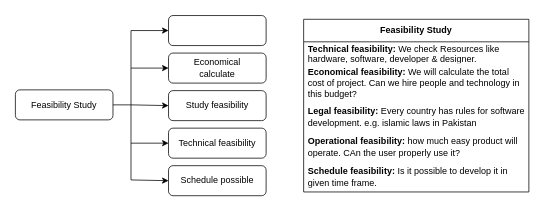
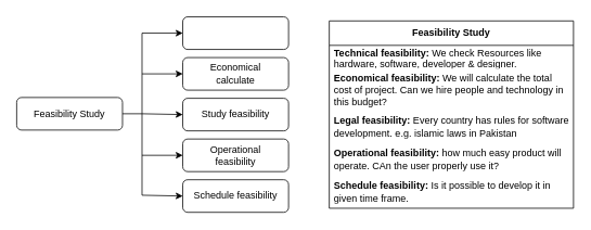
  <mxCell id="0" />
  <mxCell id="1" parent="0" />
  <mxCell id="2" value="" style="rounded=1;whiteSpace=wrap;html=1;" vertex="1" parent="1"><mxGeometry x="20" y="119" width="130" height="40" as="geometry" /></mxCell>
  <mxCell id="3" value="Feasibility Study" style="text;html=1;strokeColor=none;fillColor=none;align=center;verticalAlign=middle;whiteSpace=wrap;rounded=0;" vertex="1" parent="1"><mxGeometry x="30" y="124" width="110" height="30" as="geometry" /></mxCell>
  <mxCell id="4" value="" style="rounded=1;whiteSpace=wrap;html=1;" vertex="1" parent="1"><mxGeometry x="224" y="20" width="130" height="40" as="geometry" /></mxCell>
  <mxCell id="5" value="" style="rounded=1;whiteSpace=wrap;html=1;" vertex="1" parent="1"><mxGeometry x="224" y="70" width="130" height="40" as="geometry" /></mxCell>
  <mxCell id="6" value="Economical calculate" style="text;html=1;strokeColor=none;fillColor=none;align=center;verticalAlign=middle;whiteSpace=wrap;rounded=0;" vertex="1" parent="1"><mxGeometry x="234" y="75" width="110" height="30" as="geometry" /></mxCell>
  <mxCell id="7" value="" style="rounded=1;whiteSpace=wrap;html=1;" vertex="1" parent="1"><mxGeometry x="224" y="120" width="130" height="40" as="geometry" /></mxCell>
  <mxCell id="8" value="Study feasibility" style="text;html=1;strokeColor=none;fillColor=none;align=center;verticalAlign=middle;whiteSpace=wrap;rounded=0;" vertex="1" parent="1"><mxGeometry x="234" y="125" width="110" height="30" as="geometry" /></mxCell>
  <mxCell id="9" value="" style="rounded=1;whiteSpace=wrap;html=1;" vertex="1" parent="1"><mxGeometry x="224" y="170" width="130" height="40" as="geometry" /></mxCell>
- <mxCell id="10" value="Technical feasibility" style="text;html=1;strokeColor=none;fillColor=none;align=center;verticalAlign=middle;whiteSpace=wrap;rounded=0;" vertex="1" parent="1"><mxGeometry x="234" y="175" width="110" height="30" as="geometry" /></mxCell>
+ <mxCell id="10" value="Operational feasibility" style="text;html=1;strokeColor=none;fillColor=none;align=center;verticalAlign=middle;whiteSpace=wrap;rounded=0;" vertex="1" parent="1"><mxGeometry x="234" y="175" width="110" height="30" as="geometry" /></mxCell>
  <mxCell id="11" value="" style="rounded=1;whiteSpace=wrap;html=1;" vertex="1" parent="1"><mxGeometry x="224" y="220" width="130" height="40" as="geometry" /></mxCell>
- <mxCell id="12" value="Schedule possible" style="text;html=1;strokeColor=none;fillColor=none;align=center;verticalAlign=middle;whiteSpace=wrap;rounded=0;" vertex="1" parent="1"><mxGeometry x="234" y="225" width="110" height="30" as="geometry" /></mxCell>
+ <mxCell id="12" value="Schedule feasibility" style="text;html=1;strokeColor=none;fillColor=none;align=center;verticalAlign=middle;whiteSpace=wrap;rounded=0;" vertex="1" parent="1"><mxGeometry x="234" y="225" width="110" height="30" as="geometry" /></mxCell>
  <mxCell id="13" value="&lt;b&gt;Feasibility Study&lt;/b&gt;" style="swimlane;fontStyle=0;childLayout=stackLayout;horizontal=1;startSize=30;horizontalStack=0;resizeParent=1;resizeParentMax=0;resizeLast=0;collapsible=1;marginBottom=0;whiteSpace=wrap;html=1;" vertex="1" parent="1"><mxGeometry x="404" y="25" width="300" height="230" as="geometry" /></mxCell>
  <mxCell id="14" value="&lt;b&gt;Technical feasibility:&lt;/b&gt; We check Resources like hardware,&amp;nbsp;software, developer &amp;amp; designer.&amp;nbsp;" style="text;strokeColor=none;fillColor=none;align=left;verticalAlign=middle;spacingLeft=4;spacingRight=4;overflow=hidden;points=[[0,0.5],[1,0.5]];portConstraint=eastwest;rotatable=0;whiteSpace=wrap;html=1;" vertex="1" parent="13"><mxGeometry y="30" width="300" height="30" as="geometry" /></mxCell>
  <mxCell id="15" value="&lt;b&gt;Economical feasibility:&lt;/b&gt; We will calculate the total cost of project. Can we hire people and technology in this budget?&amp;nbsp;" style="text;strokeColor=none;fillColor=none;align=left;verticalAlign=middle;spacingLeft=4;spacingRight=4;overflow=hidden;points=[[0,0.5],[1,0.5]];portConstraint=eastwest;rotatable=0;whiteSpace=wrap;html=1;" vertex="1" parent="13"><mxGeometry y="60" width="300" height="50" as="geometry" /></mxCell>
  <mxCell id="16" value="&lt;b&gt;Legal feasibility:&lt;/b&gt; Every country has rules for software development. e.g. islamic laws in Pakistan" style="text;strokeColor=none;fillColor=none;align=left;verticalAlign=middle;spacingLeft=4;spacingRight=4;overflow=hidden;points=[[0,0.5],[1,0.5]];portConstraint=eastwest;rotatable=0;whiteSpace=wrap;html=1;" vertex="1" parent="13"><mxGeometry y="110" width="300" height="40" as="geometry" /></mxCell>
  <mxCell id="17" value="&lt;b&gt;Operational feasibility:&lt;/b&gt;&amp;nbsp;how much easy product will operate. CAn the user properly use it?" style="text;strokeColor=none;fillColor=none;align=left;verticalAlign=middle;spacingLeft=4;spacingRight=4;overflow=hidden;points=[[0,0.5],[1,0.5]];portConstraint=eastwest;rotatable=0;whiteSpace=wrap;html=1;" vertex="1" parent="13"><mxGeometry y="150" width="300" height="40" as="geometry" /></mxCell>
  <mxCell id="18" value="&lt;b&gt;Schedule feasibility:&lt;/b&gt;&amp;nbsp;Is it possible to develop it in given time frame." style="text;strokeColor=none;fillColor=none;align=left;verticalAlign=middle;spacingLeft=4;spacingRight=4;overflow=hidden;points=[[0,0.5],[1,0.5]];portConstraint=eastwest;rotatable=0;whiteSpace=wrap;html=1;" vertex="1" parent="13"><mxGeometry y="190" width="300" height="40" as="geometry" /></mxCell>
  <mxCell id="19" value="" style="endArrow=classic;startArrow=classic;html=1;rounded=0;entryX=0;entryY=0.5;entryDx=0;entryDy=0;exitX=0;exitY=0.5;exitDx=0;exitDy=0;" edge="1" parent="1" source="11" target="4"><mxGeometry width="50" height="50" relative="1" as="geometry"><mxPoint x="143" y="175" as="sourcePoint" /><mxPoint x="193" y="125" as="targetPoint" /><Array as="points"><mxPoint x="174" y="239" /><mxPoint x="174" y="139" /><mxPoint x="174" y="40" /></Array></mxGeometry></mxCell>
  <mxCell id="20" value="" style="endArrow=classic;html=1;rounded=0;entryX=0;entryY=0.5;entryDx=0;entryDy=0;" edge="1" parent="1" target="5"><mxGeometry width="50" height="50" relative="1" as="geometry"><mxPoint x="174" y="90" as="sourcePoint" /><mxPoint x="210" y="139" as="targetPoint" /></mxGeometry></mxCell>
  <mxCell id="21" value="" style="endArrow=classic;html=1;rounded=0;entryX=0;entryY=0.5;entryDx=0;entryDy=0;" edge="1" parent="1" target="7"><mxGeometry width="50" height="50" relative="1" as="geometry"><mxPoint x="174" y="139" as="sourcePoint" /><mxPoint x="203" y="152" as="targetPoint" /></mxGeometry></mxCell>
  <mxCell id="22" value="" style="endArrow=classic;html=1;rounded=0;entryX=0;entryY=0.5;entryDx=0;entryDy=0;" edge="1" parent="1" target="9"><mxGeometry width="50" height="50" relative="1" as="geometry"><mxPoint x="174" y="190" as="sourcePoint" /><mxPoint x="203" y="189.63" as="targetPoint" /></mxGeometry></mxCell>
  <mxCell id="23" value="" style="endArrow=none;html=1;rounded=0;exitX=1;exitY=0.5;exitDx=0;exitDy=0;" edge="1" parent="1" source="2"><mxGeometry width="50" height="50" relative="1" as="geometry"><mxPoint x="119" y="189" as="sourcePoint" /><mxPoint x="174" y="139" as="targetPoint" /></mxGeometry></mxCell>
